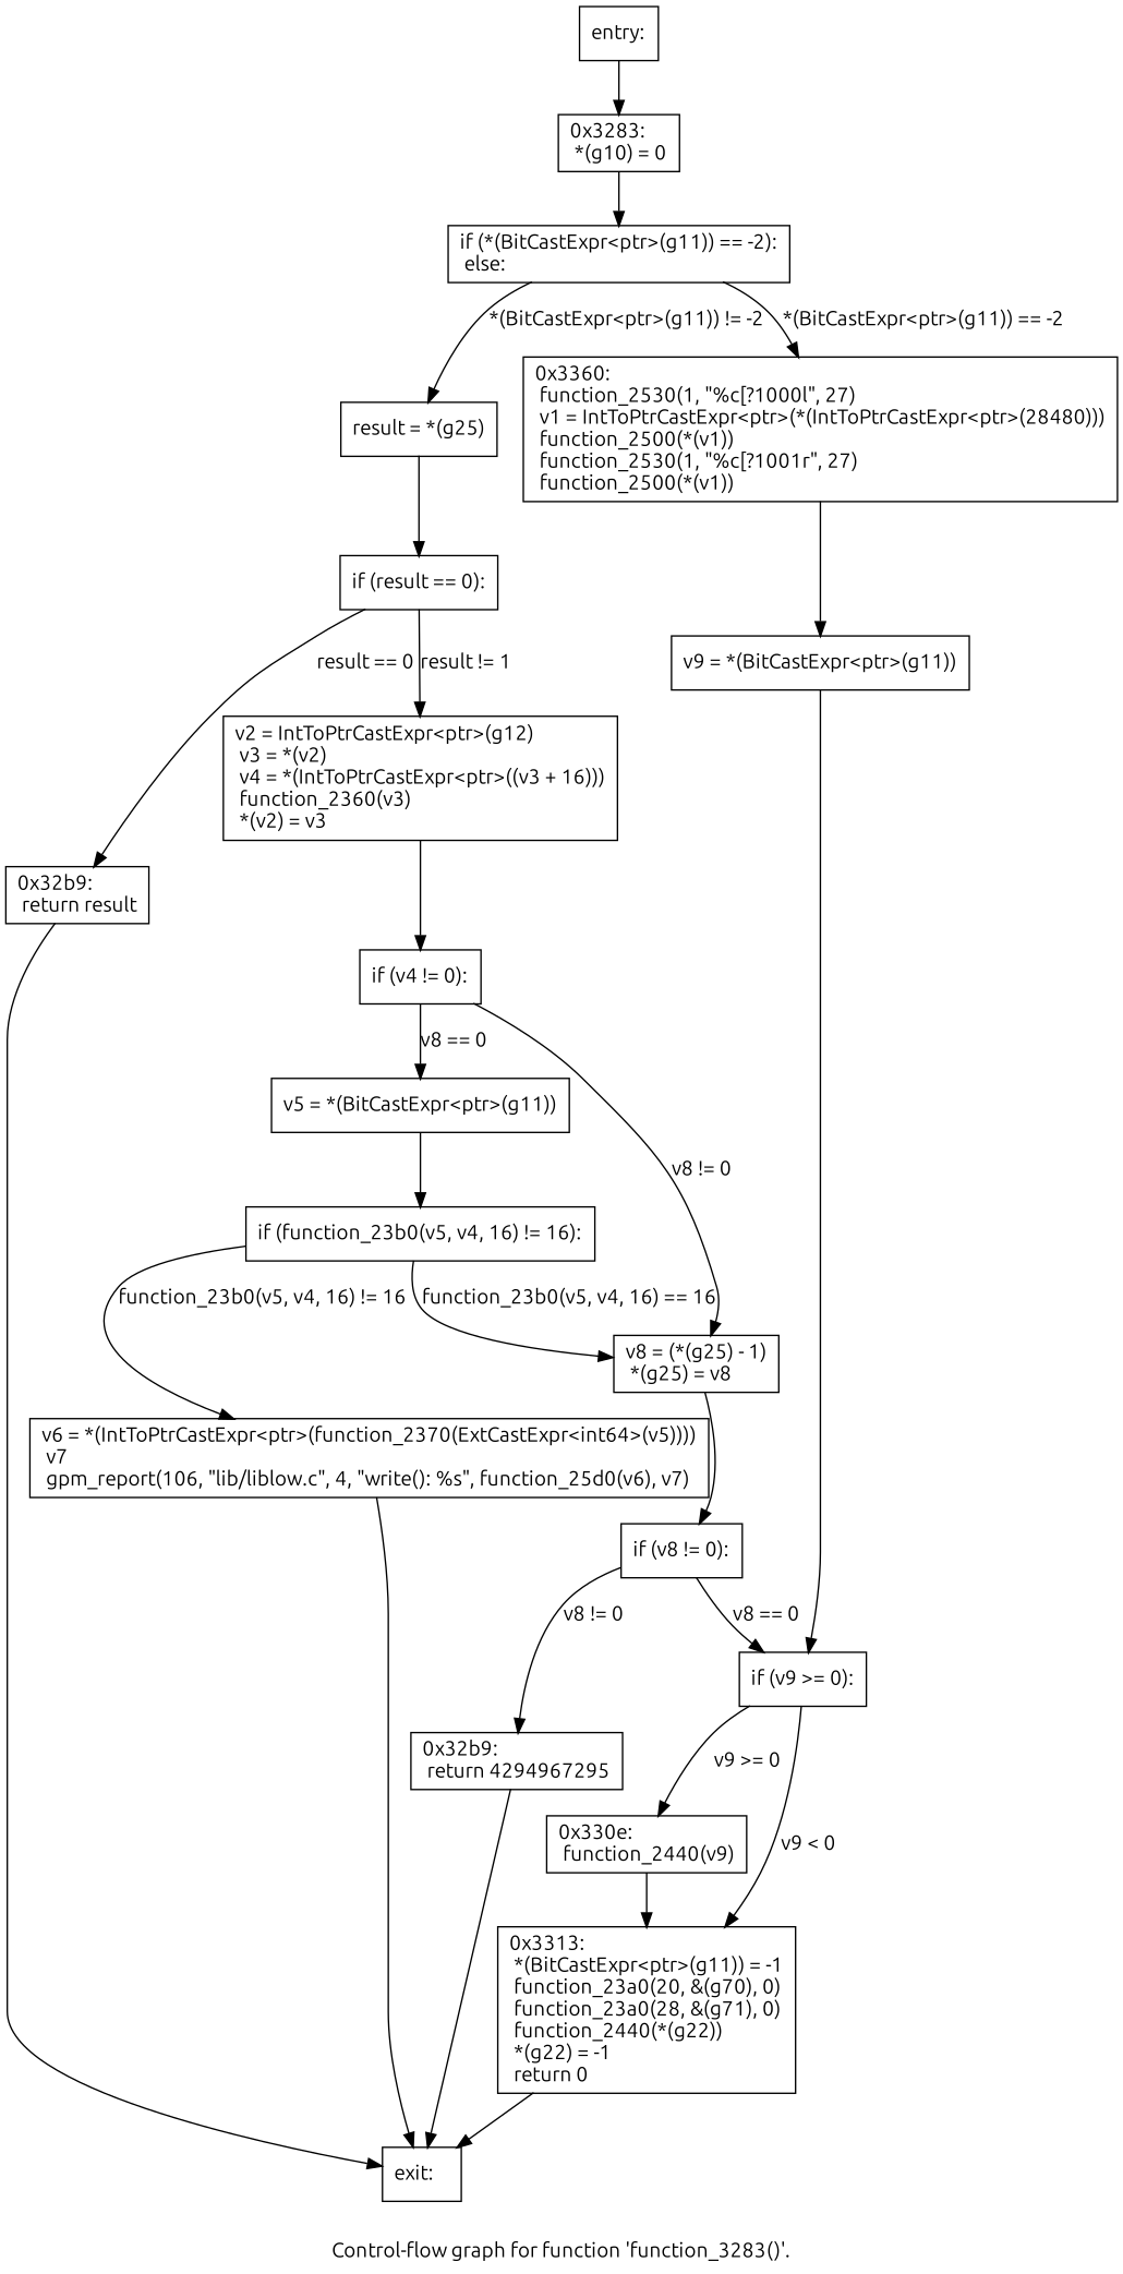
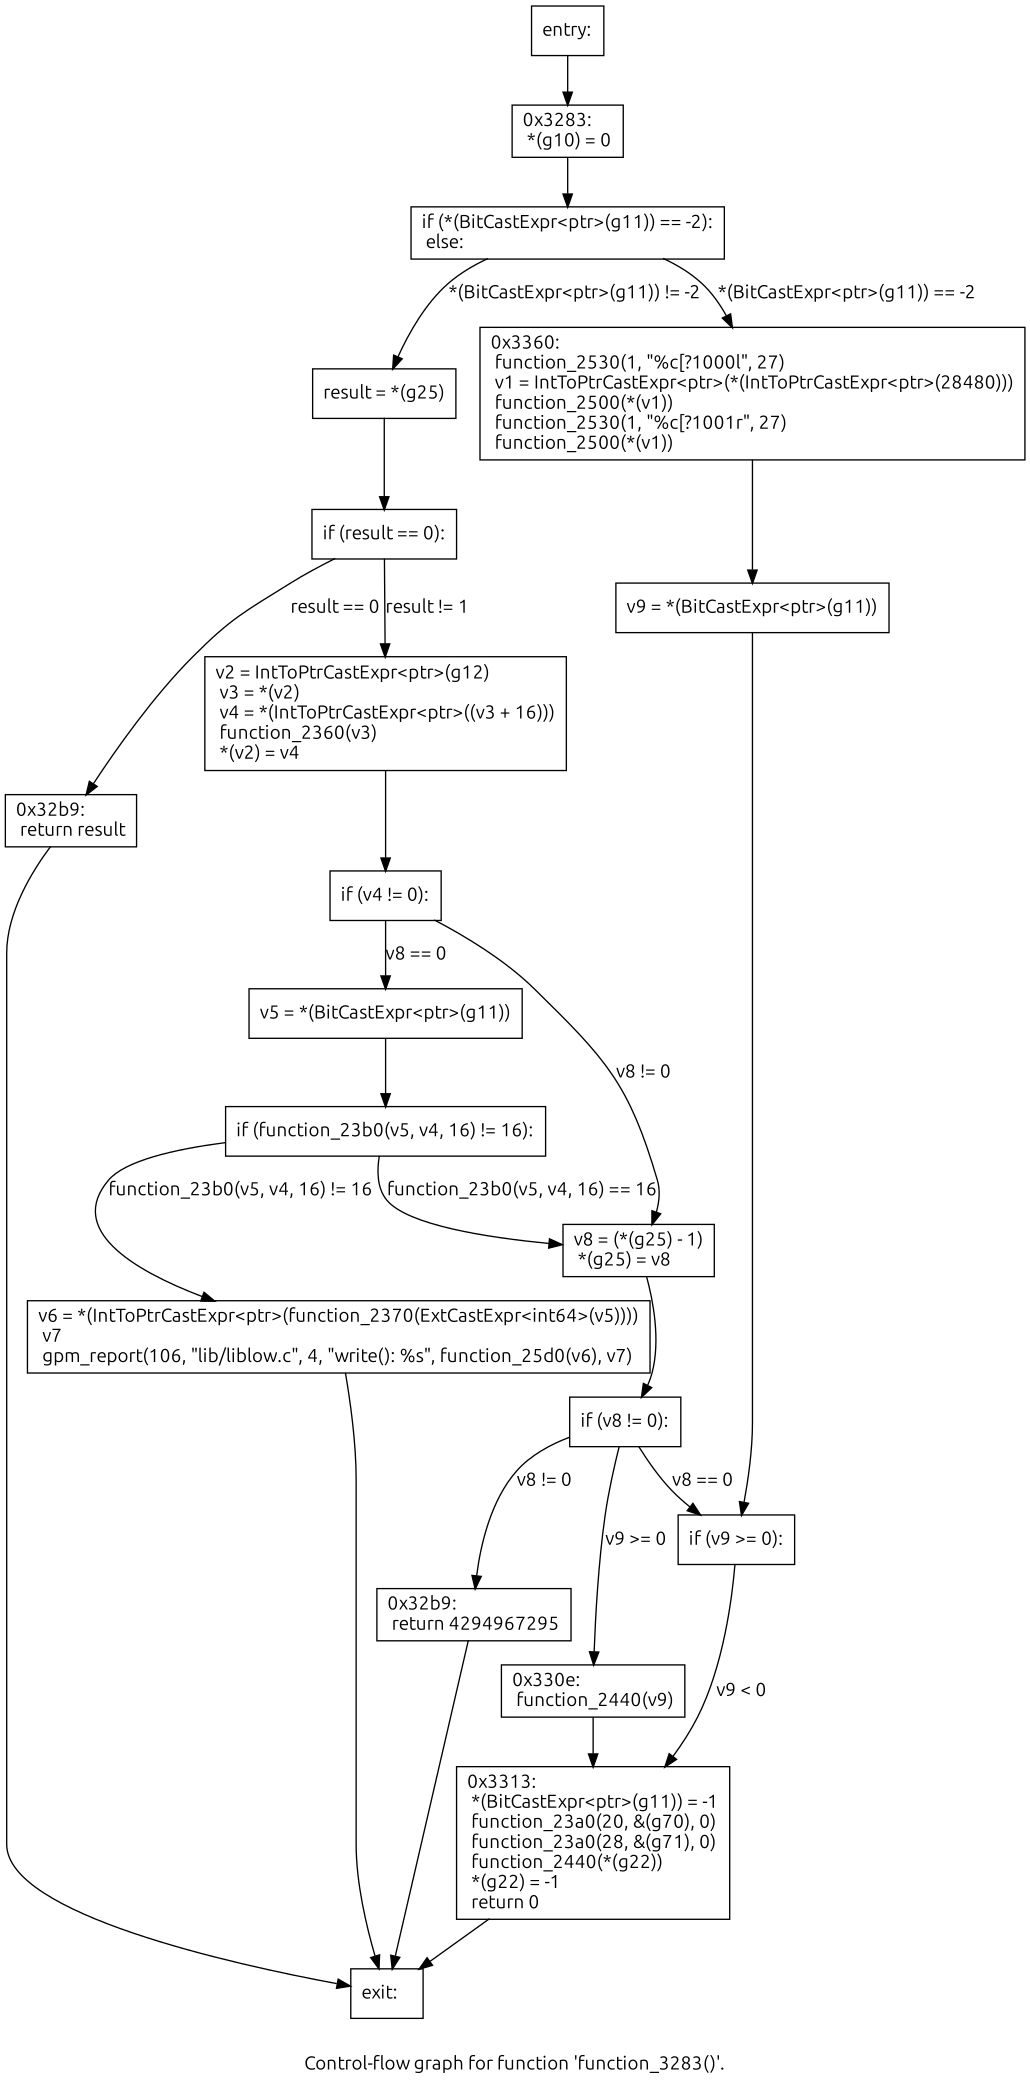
  digraph {
    fontname=Ubuntu
    label="Control-flow graph for function 'function_3283()'."
    node [fontname=Ubuntu shape=record]
    edge [fontname=Ubuntu]
    n1 [label="{entry:\l}"]
    n2 [label="{0x3283:\l  *(g10) = 0\l}"]
    n3 [label="{  if (*(BitCastExpr\<ptr\>(g11)) == -2):\l  else:\l}"]
    n4 [label="{0x3360:\l  function_2530(1, \"%c[?1000l\", 27)\l  v1 = IntToPtrCastExpr\<ptr\>(*(IntToPtrCastExpr\<ptr\>(28480)))\l  function_2500(*(v1))\l  function_2530(1, \"%c[?1001r\", 27)\l  function_2500(*(v1))\l}"]
    n5 [label="{  result = *(g25)\l}"]
    n6 [label="{  v9 = *(BitCastExpr\<ptr\>(g11))\l}"]
    n7 [label="{  if (result == 0):\l}"]
    n8 [label="{  if (v9 \>= 0):\l}"]
    n9 [label="{0x32b9:\l  return result\l}"]
-   n10 [label="{  v2 = IntToPtrCastExpr\<ptr\>(g12)\l  v3 = *(v2)\l  v4 = *(IntToPtrCastExpr\<ptr\>((v3 + 16)))\l  function_2360(v3)\l  *(v2) = v3\l}"]
+   n10 [label="{  v2 = IntToPtrCastExpr\<ptr\>(g12)\l  v3 = *(v2)\l  v4 = *(IntToPtrCastExpr\<ptr\>((v3 + 16)))\l  function_2360(v3)\l  *(v2) = v4\l}"]
    n11 [label="{0x330e:\l  function_2440(v9)\l}"]
    n12 [label="{0x3313:\l  *(BitCastExpr\<ptr\>(g11)) = -1\l  function_23a0(20, &(g70), 0)\l  function_23a0(28, &(g71), 0)\l  function_2440(*(g22))\l  *(g22) = -1\l  return 0\l}"]
    n13 [label="{exit:\l}"]
    n14 [label="{  if (v4 != 0):\l}"]
    n15 [label="{  v5 = *(BitCastExpr\<ptr\>(g11))\l}"]
    n16 [label="{  v8 = (*(g25) - 1)\l  *(g25) = v8\l}"]
    n17 [label="{  if (function_23b0(v5, v4, 16) != 16):\l}"]
    n18 [label="{  if (v8 != 0):\l}"]
    n19 [label="{  v6 = *(IntToPtrCastExpr\<ptr\>(function_2370(ExtCastExpr\<int64\>(v5))))\l  v7\l  gpm_report(106, \"lib/liblow.c\", 4, \"write(): %s\", function_25d0(v6), v7)\l}"]
    n20 [label="{0x32b9:\l  return 4294967295\l}"]
    n1 -> n2
    n2 -> n3
    n3 -> n4 [label="*(BitCastExpr\<ptr\>(g11)) == -2"]
    n3 -> n5 [label="*(BitCastExpr\<ptr\>(g11)) != -2"]
    n4 -> n6
    n5 -> n7
    n6 -> n8
    n7 -> n9 [label="result == 0"]
    n7 -> n10 [label="result != 1"]
-   n8 -> n11 [label="v9 \>= 0"]
+   n18 -> n11 [label="v9 \>= 0"]
    n8 -> n12 [label="v9 \< 0"]
    n9 -> n13
    n10 -> n14
    n11 -> n12
    n12 -> n13
    n14 -> n15 [label="v8 == 0"]
    n14 -> n16 [label="v8 != 0"]
    n15 -> n17
    n16 -> n18
    n17 -> n16 [label="function_23b0(v5, v4, 16) == 16"]
    n17 -> n19 [label="function_23b0(v5, v4, 16) != 16"]
    n18 -> n8 [label="v8 == 0"]
    n18 -> n20 [label="v8 != 0"]
    n19 -> n13
    n20 -> n13
  }
